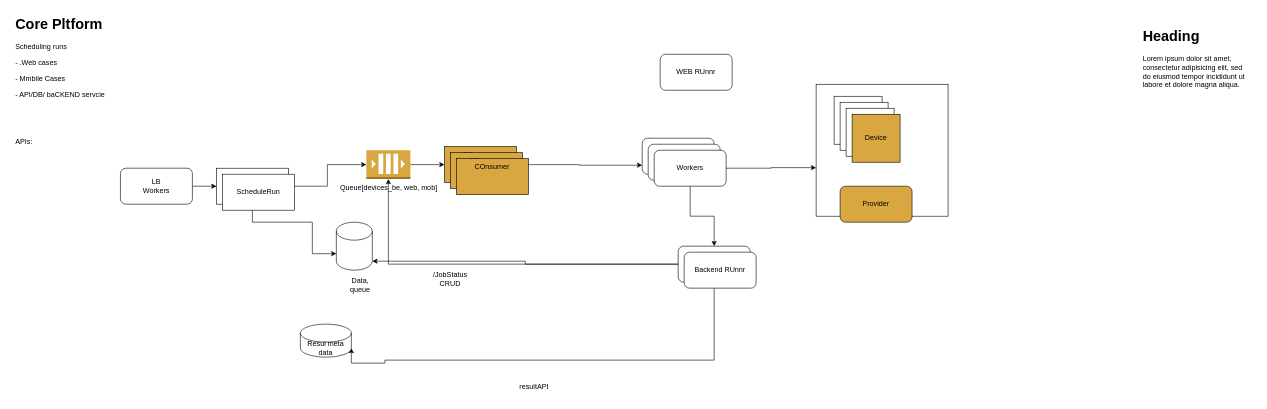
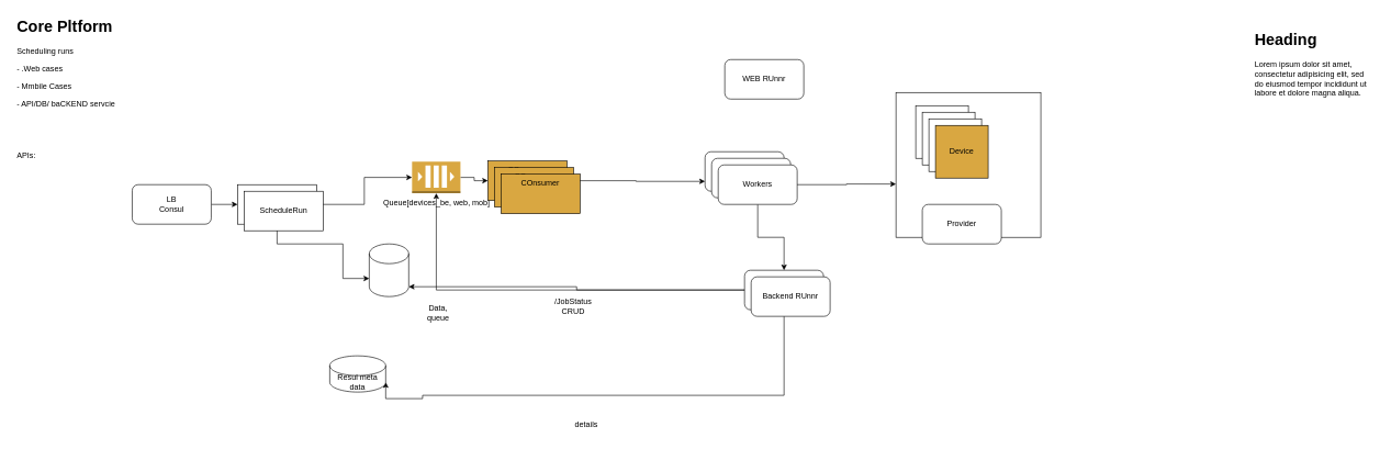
  <mxCell id="0" />
  <mxCell id="1" parent="0" />
  <mxCell id="2" value="&lt;h1&gt;Core Pltform&lt;br&gt;&lt;/h1&gt;&lt;p&gt;Scheduling runs&lt;/p&gt;&lt;p&gt;- .Web cases&lt;/p&gt;&lt;p&gt;- Mmbile Cases&lt;/p&gt;&lt;p&gt;- API/DB/ baCKEND servcie&lt;/p&gt;&lt;p&gt;&lt;br&gt;&lt;/p&gt;&lt;p&gt;&lt;br&gt;&lt;/p&gt;&lt;p&gt;APIs:&lt;/p&gt;&lt;p&gt;scheduleRun {type, run details, repo}&lt;br&gt;&lt;/p&gt;" style="text;html=1;strokeColor=none;fillColor=none;spacing=5;spacingTop=-20;whiteSpace=wrap;overflow=hidden;rounded=0;" vertex="1" parent="1"><mxGeometry x="20" y="20" width="190" height="230" as="geometry" /></mxCell>
  <mxCell id="3" style="edgeStyle=orthogonalEdgeStyle;rounded=0;orthogonalLoop=1;jettySize=auto;html=1;" edge="1" parent="1" source="4" target="11"><mxGeometry relative="1" as="geometry" /></mxCell>
  <mxCell id="4" value="ScheduleRun" style="rounded=0;whiteSpace=wrap;html=1;" vertex="1" parent="1"><mxGeometry x="360" y="280" width="120" height="60" as="geometry" /></mxCell>
  <mxCell id="5" style="edgeStyle=orthogonalEdgeStyle;rounded=0;orthogonalLoop=1;jettySize=auto;html=1;entryX=0;entryY=0.5;entryDx=0;entryDy=0;" edge="1" parent="1" source="6" target="4"><mxGeometry relative="1" as="geometry" /></mxCell>
- <mxCell id="6" value="&lt;div&gt;LB&lt;/div&gt;&lt;div&gt;Workers&lt;br&gt;&lt;/div&gt;" style="rounded=1;whiteSpace=wrap;html=1;" vertex="1" parent="1"><mxGeometry x="200" y="280" width="120" height="60" as="geometry" /></mxCell>
+ <mxCell id="6" value="&lt;div&gt;LB&lt;/div&gt;&lt;div&gt;Consul&lt;br&gt;&lt;/div&gt;" style="rounded=1;whiteSpace=wrap;html=1;" vertex="1" parent="1"><mxGeometry x="200" y="280" width="120" height="60" as="geometry" /></mxCell>
  <mxCell id="7" value="" style="shape=cylinder3;whiteSpace=wrap;html=1;boundedLbl=1;backgroundOutline=1;size=15;" vertex="1" parent="1"><mxGeometry x="560" y="370" width="60" height="80" as="geometry" /></mxCell>
  <mxCell id="8" style="edgeStyle=orthogonalEdgeStyle;rounded=0;orthogonalLoop=1;jettySize=auto;html=1;entryX=0;entryY=0;entryDx=0;entryDy=52.5;entryPerimeter=0;" edge="1" parent="1" source="4" target="7"><mxGeometry relative="1" as="geometry"><Array as="points"><mxPoint x="420" y="370" /><mxPoint x="520" y="370" /><mxPoint x="520" y="423" /></Array></mxGeometry></mxCell>
- <mxCell id="9" value="Data, queue" style="text;html=1;strokeColor=none;fillColor=none;align=center;verticalAlign=middle;whiteSpace=wrap;rounded=0;" vertex="1" parent="1"><mxGeometry x="570" y="460" width="60" height="30" as="geometry" /></mxCell>
+ <mxCell id="9" value="Data, queue" style="text;html=1;strokeColor=none;fillColor=none;align=center;verticalAlign=middle;whiteSpace=wrap;rounded=0;" vertex="1" parent="1"><mxGeometry x="635" y="460" width="60" height="30" as="geometry" /></mxCell>
  <mxCell id="10" value="" style="edgeStyle=orthogonalEdgeStyle;rounded=0;orthogonalLoop=1;jettySize=auto;html=1;" edge="1" parent="1" source="11" target="13"><mxGeometry relative="1" as="geometry" /></mxCell>
- <mxCell id="11" value="Queue[devices_be, web, mob]" style="outlineConnect=0;dashed=0;verticalLabelPosition=bottom;verticalAlign=top;align=center;html=1;shape=mxgraph.aws3.queue;fillColor=#D9A741;gradientColor=none;" vertex="1" parent="1"><mxGeometry x="610" y="250" width="73.5" height="48" as="geometry" /></mxCell>
+ <mxCell id="11" value="Queue[devices_be, web, mob]" style="outlineConnect=0;dashed=0;verticalLabelPosition=bottom;verticalAlign=top;align=center;html=1;shape=mxgraph.aws3.queue;fillColor=#D9A741;gradientColor=none;" vertex="1" parent="1"><mxGeometry x="625" y="245" width="73.5" height="48" as="geometry" /></mxCell>
  <mxCell id="12" style="edgeStyle=orthogonalEdgeStyle;rounded=0;orthogonalLoop=1;jettySize=auto;html=1;entryX=0;entryY=0.75;entryDx=0;entryDy=0;" edge="1" parent="1" source="13" target="14"><mxGeometry relative="1" as="geometry"><mxPoint x="1040" y="274" as="targetPoint" /></mxGeometry></mxCell>
  <mxCell id="13" value="COnsumer" style="whiteSpace=wrap;html=1;verticalAlign=top;fillColor=#D9A741;dashed=0;gradientColor=none;" vertex="1" parent="1"><mxGeometry x="740.25" y="244" width="120" height="60" as="geometry" /></mxCell>
  <mxCell id="14" value="Workers" style="rounded=1;whiteSpace=wrap;html=1;" vertex="1" parent="1"><mxGeometry x="1070" y="230" width="120" height="60" as="geometry" /></mxCell>
  <mxCell id="15" value="Workers" style="rounded=1;whiteSpace=wrap;html=1;" vertex="1" parent="1"><mxGeometry x="1080" y="240" width="120" height="60" as="geometry" /></mxCell>
  <mxCell id="16" style="edgeStyle=orthogonalEdgeStyle;rounded=0;orthogonalLoop=1;jettySize=auto;html=1;entryX=0.5;entryY=0;entryDx=0;entryDy=0;" edge="1" parent="1" source="17" target="27"><mxGeometry relative="1" as="geometry" /></mxCell>
  <mxCell id="17" value="Workers" style="rounded=1;whiteSpace=wrap;html=1;" vertex="1" parent="1"><mxGeometry x="1090" y="250" width="120" height="60" as="geometry" /></mxCell>
  <mxCell id="18" value="" style="whiteSpace=wrap;html=1;aspect=fixed;" vertex="1" parent="1"><mxGeometry x="1360" y="140" width="220" height="220" as="geometry" /></mxCell>
  <mxCell id="19" value="" style="whiteSpace=wrap;html=1;aspect=fixed;" vertex="1" parent="1"><mxGeometry x="1390" y="160" width="80" height="80" as="geometry" /></mxCell>
  <mxCell id="20" value="" style="whiteSpace=wrap;html=1;aspect=fixed;" vertex="1" parent="1"><mxGeometry x="1400" y="170" width="80" height="80" as="geometry" /></mxCell>
  <mxCell id="21" value="" style="whiteSpace=wrap;html=1;aspect=fixed;" vertex="1" parent="1"><mxGeometry x="1410" y="180" width="80" height="80" as="geometry" /></mxCell>
  <mxCell id="22" value="Device" style="whiteSpace=wrap;html=1;aspect=fixed;fillColor=#d9a741;" vertex="1" parent="1"><mxGeometry x="1420" y="190" width="80" height="80" as="geometry" /></mxCell>
- <mxCell id="23" value="Provider" style="rounded=1;whiteSpace=wrap;html=1;fillColor=#d9a741;" vertex="1" parent="1"><mxGeometry x="1400" y="310" width="120" height="60" as="geometry" /></mxCell>
+ <mxCell id="23" value="Provider" style="rounded=1;whiteSpace=wrap;html=1;" vertex="1" parent="1"><mxGeometry x="1400" y="310" width="120" height="60" as="geometry" /></mxCell>
  <mxCell id="24" style="edgeStyle=orthogonalEdgeStyle;rounded=0;orthogonalLoop=1;jettySize=auto;html=1;entryX=0;entryY=0.632;entryDx=0;entryDy=0;entryPerimeter=0;" edge="1" parent="1" source="17" target="18"><mxGeometry relative="1" as="geometry" /></mxCell>
  <mxCell id="25" style="edgeStyle=orthogonalEdgeStyle;rounded=0;orthogonalLoop=1;jettySize=auto;html=1;entryX=1;entryY=1;entryDx=0;entryDy=-15;entryPerimeter=0;" edge="1" parent="1" source="27" target="28"><mxGeometry relative="1" as="geometry"><mxPoint x="600" y="600" as="targetPoint" /><Array as="points"><mxPoint x="1190" y="600" /><mxPoint x="641" y="600" /><mxPoint x="641" y="605" /></Array></mxGeometry></mxCell>
  <mxCell id="26" style="edgeStyle=orthogonalEdgeStyle;rounded=0;orthogonalLoop=1;jettySize=auto;html=1;" edge="1" parent="1" source="27" target="11"><mxGeometry relative="1" as="geometry" /></mxCell>
  <mxCell id="27" value="Backend RUnnr" style="rounded=1;whiteSpace=wrap;html=1;" vertex="1" parent="1"><mxGeometry x="1130" y="410" width="120" height="60" as="geometry" /></mxCell>
  <mxCell id="28" value="Resul meta data" style="shape=cylinder3;whiteSpace=wrap;html=1;boundedLbl=1;backgroundOutline=1;size=15;" vertex="1" parent="1"><mxGeometry x="500" y="540" width="85" height="55" as="geometry" /></mxCell>
- <mxCell id="29" value="resultAPI" style="text;html=1;strokeColor=none;fillColor=none;align=center;verticalAlign=middle;whiteSpace=wrap;rounded=0;" vertex="1" parent="1"><mxGeometry x="860" y="630" width="60" height="30" as="geometry" /></mxCell>
+ <mxCell id="29" value="details" style="text;html=1;strokeColor=none;fillColor=none;align=center;verticalAlign=middle;whiteSpace=wrap;rounded=0;" vertex="1" parent="1"><mxGeometry x="860" y="630" width="60" height="30" as="geometry" /></mxCell>
  <mxCell id="30" style="edgeStyle=orthogonalEdgeStyle;rounded=0;orthogonalLoop=1;jettySize=auto;html=1;entryX=1;entryY=1;entryDx=0;entryDy=-15;entryPerimeter=0;" edge="1" parent="1" source="27" target="7"><mxGeometry relative="1" as="geometry" /></mxCell>
- <mxCell id="31" value="&lt;div&gt;/JobStatus&lt;/div&gt;&lt;div&gt;CRUD&lt;br&gt;&lt;/div&gt;" style="text;html=1;strokeColor=none;fillColor=none;align=center;verticalAlign=middle;whiteSpace=wrap;rounded=0;" vertex="1" parent="1"><mxGeometry x="720" y="450" width="60" height="30" as="geometry" /></mxCell>
+ <mxCell id="31" value="&lt;div&gt;/JobStatus&lt;/div&gt;&lt;div&gt;CRUD&lt;br&gt;&lt;/div&gt;" style="text;html=1;strokeColor=none;fillColor=none;align=center;verticalAlign=middle;whiteSpace=wrap;rounded=0;" vertex="1" parent="1"><mxGeometry x="840" y="450" width="60" height="30" as="geometry" /></mxCell>
  <mxCell id="32" value="COnsumer" style="whiteSpace=wrap;html=1;verticalAlign=top;fillColor=#D9A741;dashed=0;gradientColor=none;" vertex="1" parent="1"><mxGeometry x="750.25" y="254" width="120" height="60" as="geometry" /></mxCell>
  <mxCell id="33" value="COnsumer" style="whiteSpace=wrap;html=1;verticalAlign=top;fillColor=#D9A741;dashed=0;gradientColor=none;" vertex="1" parent="1"><mxGeometry x="760.25" y="264" width="120" height="60" as="geometry" /></mxCell>
  <mxCell id="34" value="Backend RUnnr" style="rounded=1;whiteSpace=wrap;html=1;" vertex="1" parent="1"><mxGeometry x="1140" y="420" width="120" height="60" as="geometry" /></mxCell>
  <mxCell id="35" value="WEB RUnnr" style="rounded=1;whiteSpace=wrap;html=1;" vertex="1" parent="1"><mxGeometry x="1100" y="90" width="120" height="60" as="geometry" /></mxCell>
  <mxCell id="36" value="ScheduleRun" style="rounded=0;whiteSpace=wrap;html=1;" vertex="1" parent="1"><mxGeometry x="370" y="290" width="120" height="60" as="geometry" /></mxCell>
  <mxCell id="37" value="&lt;h1&gt;Heading&lt;/h1&gt;&lt;p&gt;Lorem ipsum dolor sit amet, consectetur adipisicing elit, sed do eiusmod tempor incididunt ut labore et dolore magna aliqua.&lt;/p&gt;" style="text;html=1;strokeColor=none;fillColor=none;spacing=5;spacingTop=-20;whiteSpace=wrap;overflow=hidden;rounded=0;" vertex="1" parent="1"><mxGeometry x="1900" y="40" width="190" height="610" as="geometry" /></mxCell>
